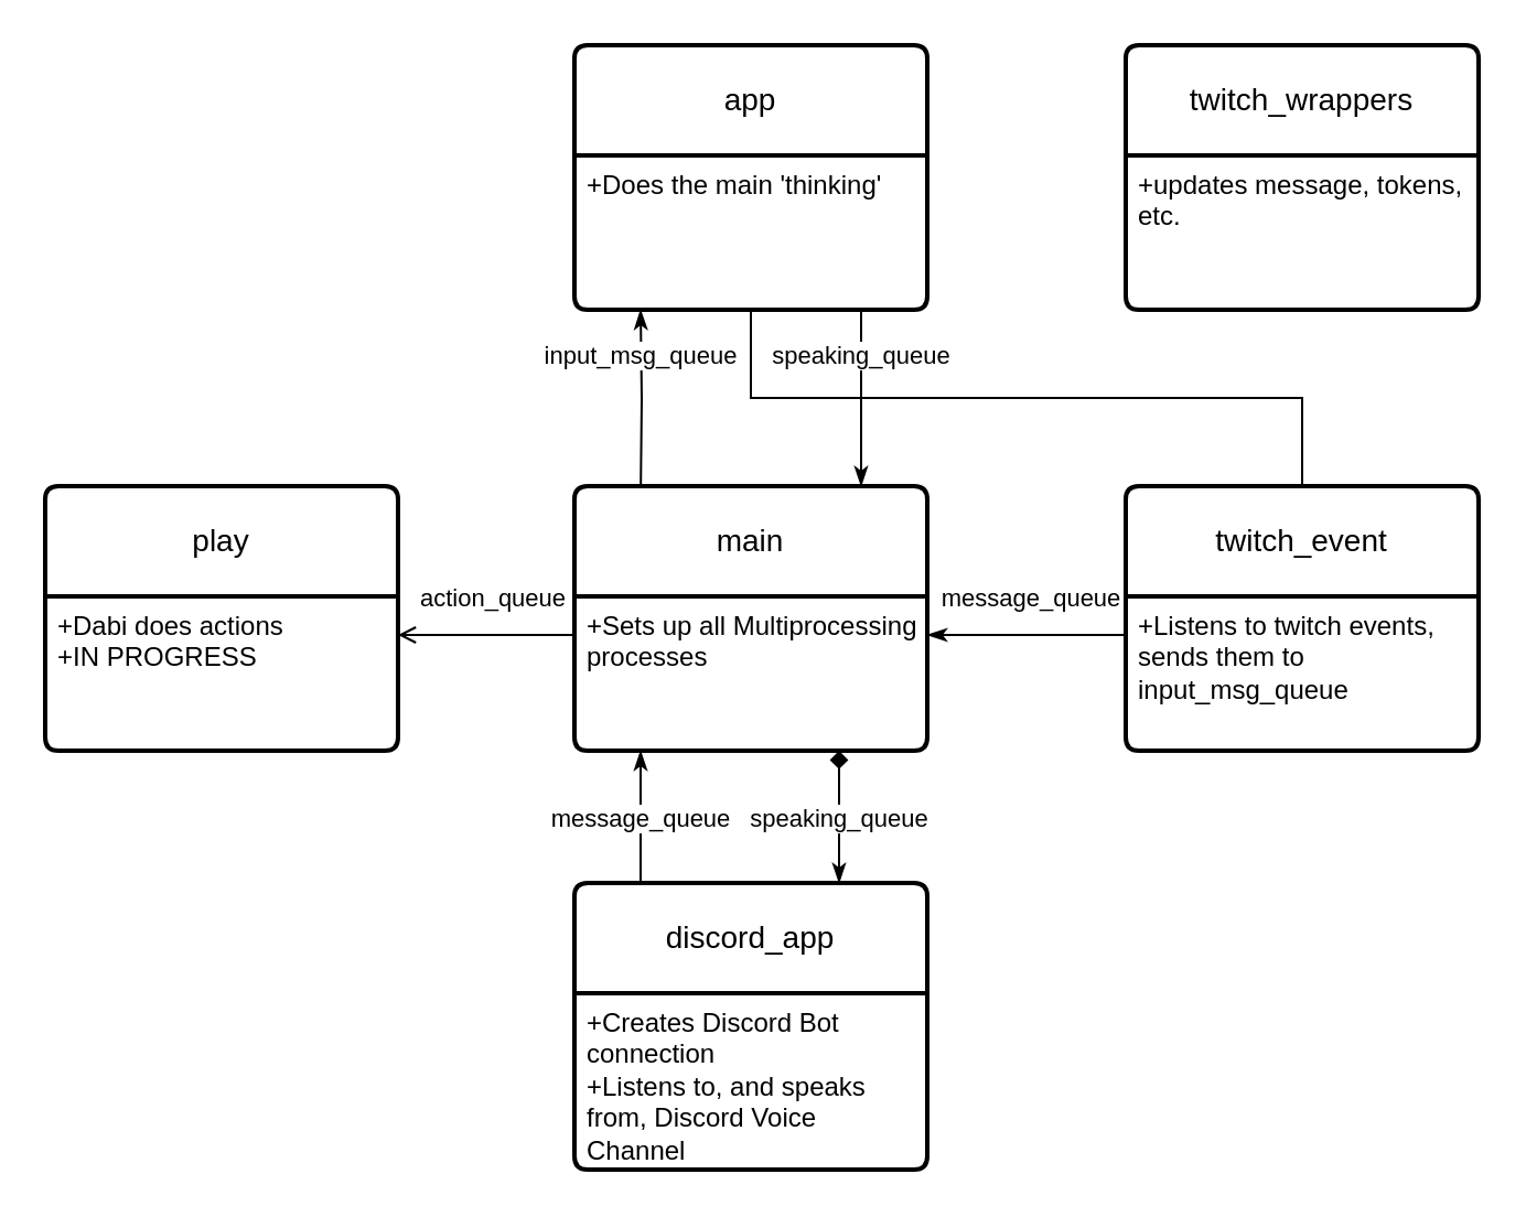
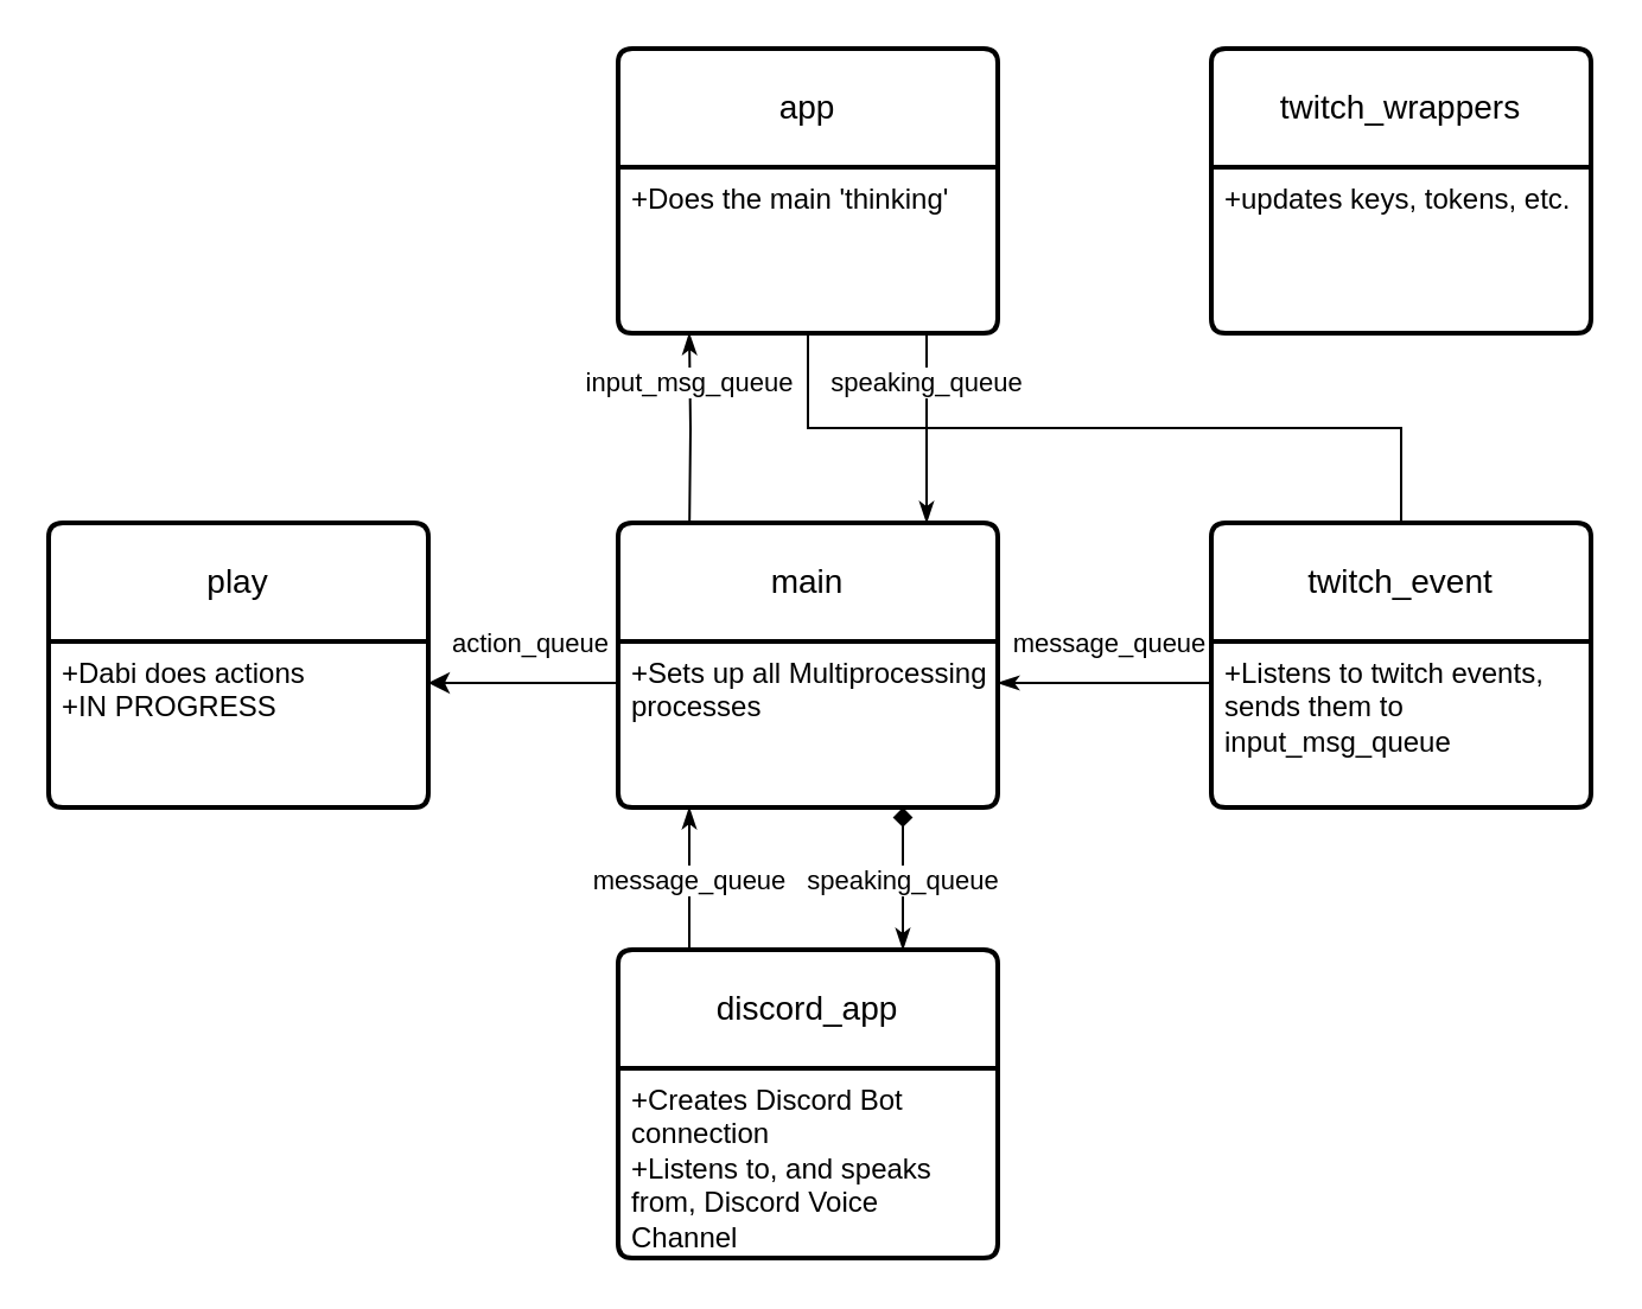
  <mxCell id="0" />
  <mxCell id="1" parent="0" />
  <mxCell id="2" style="edgeStyle=orthogonalEdgeStyle;rounded=0;orthogonalLoop=1;jettySize=auto;html=1;exitX=0.5;exitY=1;exitDx=0;exitDy=0;entryX=0.5;entryY=0;entryDx=0;entryDy=0;startArrow=classicThin;startFill=1;endArrow=none;" parent="1" edge="1"><mxGeometry relative="1" as="geometry"><mxPoint x="290" y="340" as="sourcePoint" /><mxPoint x="290" y="400" as="targetPoint" /></mxGeometry></mxCell>
  <mxCell id="3" value="message_queue" style="edgeLabel;html=1;align=center;verticalAlign=middle;resizable=0;points=[];" parent="2" vertex="1" connectable="0"><mxGeometry x="-0.011" y="-1" relative="1" as="geometry"><mxPoint as="offset" /></mxGeometry></mxCell>
  <mxCell id="4" value="main" style="swimlane;childLayout=stackLayout;horizontal=1;startSize=50;horizontalStack=0;rounded=1;fontSize=14;fontStyle=0;strokeWidth=2;resizeParent=0;resizeLast=1;shadow=0;dashed=0;align=center;arcSize=4;whiteSpace=wrap;html=1;" parent="1" vertex="1"><mxGeometry x="260" y="220" width="160" height="120" as="geometry" /></mxCell>
  <mxCell id="5" value="+Sets up all Multiprocessing processes" style="align=left;strokeColor=none;fillColor=none;spacingLeft=4;spacingRight=4;fontSize=12;verticalAlign=top;resizable=0;rotatable=0;part=1;html=1;whiteSpace=wrap;" parent="4" vertex="1"><mxGeometry y="50" width="160" height="70" as="geometry" /></mxCell>
  <mxCell id="6" style="edgeStyle=orthogonalEdgeStyle;rounded=0;orthogonalLoop=1;jettySize=auto;html=1;exitX=0.5;exitY=0;exitDx=0;exitDy=0;endArrow=none;startFill=0;" parent="1" source="7" target="16" edge="1"><mxGeometry relative="1" as="geometry" /></mxCell>
  <mxCell id="7" value="twitch_event" style="swimlane;childLayout=stackLayout;horizontal=1;startSize=50;horizontalStack=0;rounded=1;fontSize=14;fontStyle=0;strokeWidth=2;resizeParent=0;resizeLast=1;shadow=0;dashed=0;align=center;arcSize=4;whiteSpace=wrap;html=1;" parent="1" vertex="1"><mxGeometry x="510" y="220" width="160" height="120" as="geometry" /></mxCell>
  <mxCell id="8" value="+Listens to twitch events, sends them to input_msg_queue" style="align=left;strokeColor=none;fillColor=none;spacingLeft=4;spacingRight=4;fontSize=12;verticalAlign=top;resizable=0;rotatable=0;part=1;html=1;whiteSpace=wrap;" parent="7" vertex="1"><mxGeometry y="50" width="160" height="70" as="geometry" /></mxCell>
  <mxCell id="9" style="edgeStyle=orthogonalEdgeStyle;rounded=0;orthogonalLoop=1;jettySize=auto;html=1;exitX=1;exitY=0.25;exitDx=0;exitDy=0;entryX=0;entryY=0.25;entryDx=0;entryDy=0;endArrow=none;endFill=1;startArrow=classicThin;startFill=1;" parent="1" source="5" target="8" edge="1"><mxGeometry relative="1" as="geometry" /></mxCell>
  <mxCell id="10" value="message_queue" style="edgeLabel;html=1;align=center;verticalAlign=middle;resizable=0;points=[];" parent="9" vertex="1" connectable="0"><mxGeometry x="0.02" y="4" relative="1" as="geometry"><mxPoint y="-13" as="offset" /></mxGeometry></mxCell>
  <mxCell id="11" style="edgeStyle=orthogonalEdgeStyle;rounded=0;orthogonalLoop=1;jettySize=auto;html=1;exitX=0.75;exitY=0;exitDx=0;exitDy=0;entryX=0.75;entryY=1;entryDx=0;entryDy=0;startArrow=classicThin;startFill=1;endArrow=diamond;" parent="1" source="13" target="5" edge="1"><mxGeometry relative="1" as="geometry" /></mxCell>
  <mxCell id="12" value="speaking_queue" style="edgeLabel;html=1;align=center;verticalAlign=middle;resizable=0;points=[];" parent="11" vertex="1" connectable="0"><mxGeometry x="0.522" y="1" relative="1" as="geometry"><mxPoint y="16" as="offset" /></mxGeometry></mxCell>
  <mxCell id="13" value="discord_app" style="swimlane;childLayout=stackLayout;horizontal=1;startSize=50;horizontalStack=0;rounded=1;fontSize=14;fontStyle=0;strokeWidth=2;resizeParent=0;resizeLast=1;shadow=0;dashed=0;align=center;arcSize=4;whiteSpace=wrap;html=1;" parent="1" vertex="1"><mxGeometry x="260" y="400" width="160" height="130" as="geometry" /></mxCell>
  <mxCell id="14" value="+Creates Discord Bot connection&lt;div&gt;+Listens to, and speaks from, Discord Voice Channel&lt;/div&gt;" style="align=left;strokeColor=none;fillColor=none;spacingLeft=4;spacingRight=4;fontSize=12;verticalAlign=top;resizable=0;rotatable=0;part=1;html=1;whiteSpace=wrap;" parent="13" vertex="1"><mxGeometry y="50" width="160" height="80" as="geometry" /></mxCell>
  <mxCell id="15" value="app" style="swimlane;childLayout=stackLayout;horizontal=1;startSize=50;horizontalStack=0;rounded=1;fontSize=14;fontStyle=0;strokeWidth=2;resizeParent=0;resizeLast=1;shadow=0;dashed=0;align=center;arcSize=4;whiteSpace=wrap;html=1;" parent="1" vertex="1"><mxGeometry x="260" y="20" width="160" height="120" as="geometry" /></mxCell>
  <mxCell id="16" value="+Does the main 'thinking'" style="align=left;strokeColor=none;fillColor=none;spacingLeft=4;spacingRight=4;fontSize=12;verticalAlign=top;resizable=0;rotatable=0;part=1;html=1;whiteSpace=wrap;" parent="15" vertex="1"><mxGeometry y="50" width="160" height="70" as="geometry" /></mxCell>
  <mxCell id="17" style="edgeStyle=orthogonalEdgeStyle;rounded=0;orthogonalLoop=1;jettySize=auto;html=1;exitX=0.5;exitY=1;exitDx=0;exitDy=0;entryX=0.188;entryY=0;entryDx=0;entryDy=0;startArrow=classicThin;startFill=1;entryPerimeter=0;endArrow=none;" parent="1" target="4" edge="1"><mxGeometry relative="1" as="geometry"><mxPoint x="290" y="140" as="sourcePoint" /><mxPoint x="290" y="200" as="targetPoint" /></mxGeometry></mxCell>
  <mxCell id="18" value="input_msg_queue" style="edgeLabel;html=1;align=center;verticalAlign=middle;resizable=0;points=[];" parent="17" vertex="1" connectable="0"><mxGeometry x="-0.011" y="-1" relative="1" as="geometry"><mxPoint y="-20" as="offset" /></mxGeometry></mxCell>
  <mxCell id="19" style="edgeStyle=orthogonalEdgeStyle;rounded=0;orthogonalLoop=1;jettySize=auto;html=1;exitX=0.75;exitY=0;exitDx=0;exitDy=0;entryX=0.75;entryY=1;entryDx=0;entryDy=0;startArrow=classicThin;startFill=1;endArrow=none;" parent="1" edge="1"><mxGeometry relative="1" as="geometry"><mxPoint x="390" y="220" as="sourcePoint" /><mxPoint x="390" y="140" as="targetPoint" /></mxGeometry></mxCell>
  <mxCell id="20" value="speaking_queue" style="edgeLabel;html=1;align=center;verticalAlign=middle;resizable=0;points=[];" parent="19" vertex="1" connectable="0"><mxGeometry x="0.522" y="1" relative="1" as="geometry"><mxPoint y="1" as="offset" /></mxGeometry></mxCell>
  <mxCell id="21" value="play" style="swimlane;childLayout=stackLayout;horizontal=1;startSize=50;horizontalStack=0;rounded=1;fontSize=14;fontStyle=0;strokeWidth=2;resizeParent=0;resizeLast=1;shadow=0;dashed=0;align=center;arcSize=4;whiteSpace=wrap;html=1;" parent="1" vertex="1"><mxGeometry x="20" y="220" width="160" height="120" as="geometry" /></mxCell>
  <mxCell id="22" value="+Dabi does actions&lt;div&gt;+IN PROGRESS&lt;/div&gt;" style="align=left;strokeColor=none;fillColor=none;spacingLeft=4;spacingRight=4;fontSize=12;verticalAlign=top;resizable=0;rotatable=0;part=1;html=1;whiteSpace=wrap;" parent="21" vertex="1"><mxGeometry y="50" width="160" height="70" as="geometry" /></mxCell>
- <mxCell id="23" style="edgeStyle=orthogonalEdgeStyle;rounded=0;orthogonalLoop=1;jettySize=auto;html=1;exitX=0;exitY=0.25;exitDx=0;exitDy=0;entryX=1;entryY=0.25;entryDx=0;entryDy=0;endArrow=open;" parent="1" source="5" target="22" edge="1"><mxGeometry relative="1" as="geometry"><mxPoint x="210" y="250" as="sourcePoint" /><mxPoint x="210" y="330" as="targetPoint" /></mxGeometry></mxCell>
+ <mxCell id="23" style="edgeStyle=orthogonalEdgeStyle;rounded=0;orthogonalLoop=1;jettySize=auto;html=1;exitX=0;exitY=0.25;exitDx=0;exitDy=0;entryX=1;entryY=0.25;entryDx=0;entryDy=0;" parent="1" source="5" target="22" edge="1"><mxGeometry relative="1" as="geometry"><mxPoint x="210" y="250" as="sourcePoint" /><mxPoint x="210" y="330" as="targetPoint" /></mxGeometry></mxCell>
  <mxCell id="24" value="action_queue" style="edgeLabel;html=1;align=center;verticalAlign=middle;resizable=0;points=[];" parent="23" vertex="1" connectable="0"><mxGeometry x="-0.055" y="2" relative="1" as="geometry"><mxPoint y="-19" as="offset" /></mxGeometry></mxCell>
  <mxCell id="25" value="twitch_wrappers" style="swimlane;childLayout=stackLayout;horizontal=1;startSize=50;horizontalStack=0;rounded=1;fontSize=14;fontStyle=0;strokeWidth=2;resizeParent=0;resizeLast=1;shadow=0;dashed=0;align=center;arcSize=4;whiteSpace=wrap;html=1;" parent="1" vertex="1"><mxGeometry x="510" y="20" width="160" height="120" as="geometry"><mxRectangle x="580" y="140" width="140" height="50" as="alternateBounds" /></mxGeometry></mxCell>
- <mxCell id="26" value="+updates message, tokens, etc." style="align=left;strokeColor=none;fillColor=none;spacingLeft=4;spacingRight=4;fontSize=12;verticalAlign=top;resizable=0;rotatable=0;part=1;html=1;whiteSpace=wrap;" parent="25" vertex="1"><mxGeometry y="50" width="160" height="70" as="geometry" /></mxCell>
+ <mxCell id="26" value="+updates keys, tokens, etc." style="align=left;strokeColor=none;fillColor=none;spacingLeft=4;spacingRight=4;fontSize=12;verticalAlign=top;resizable=0;rotatable=0;part=1;html=1;whiteSpace=wrap;" parent="25" vertex="1"><mxGeometry y="50" width="160" height="70" as="geometry" /></mxCell>
